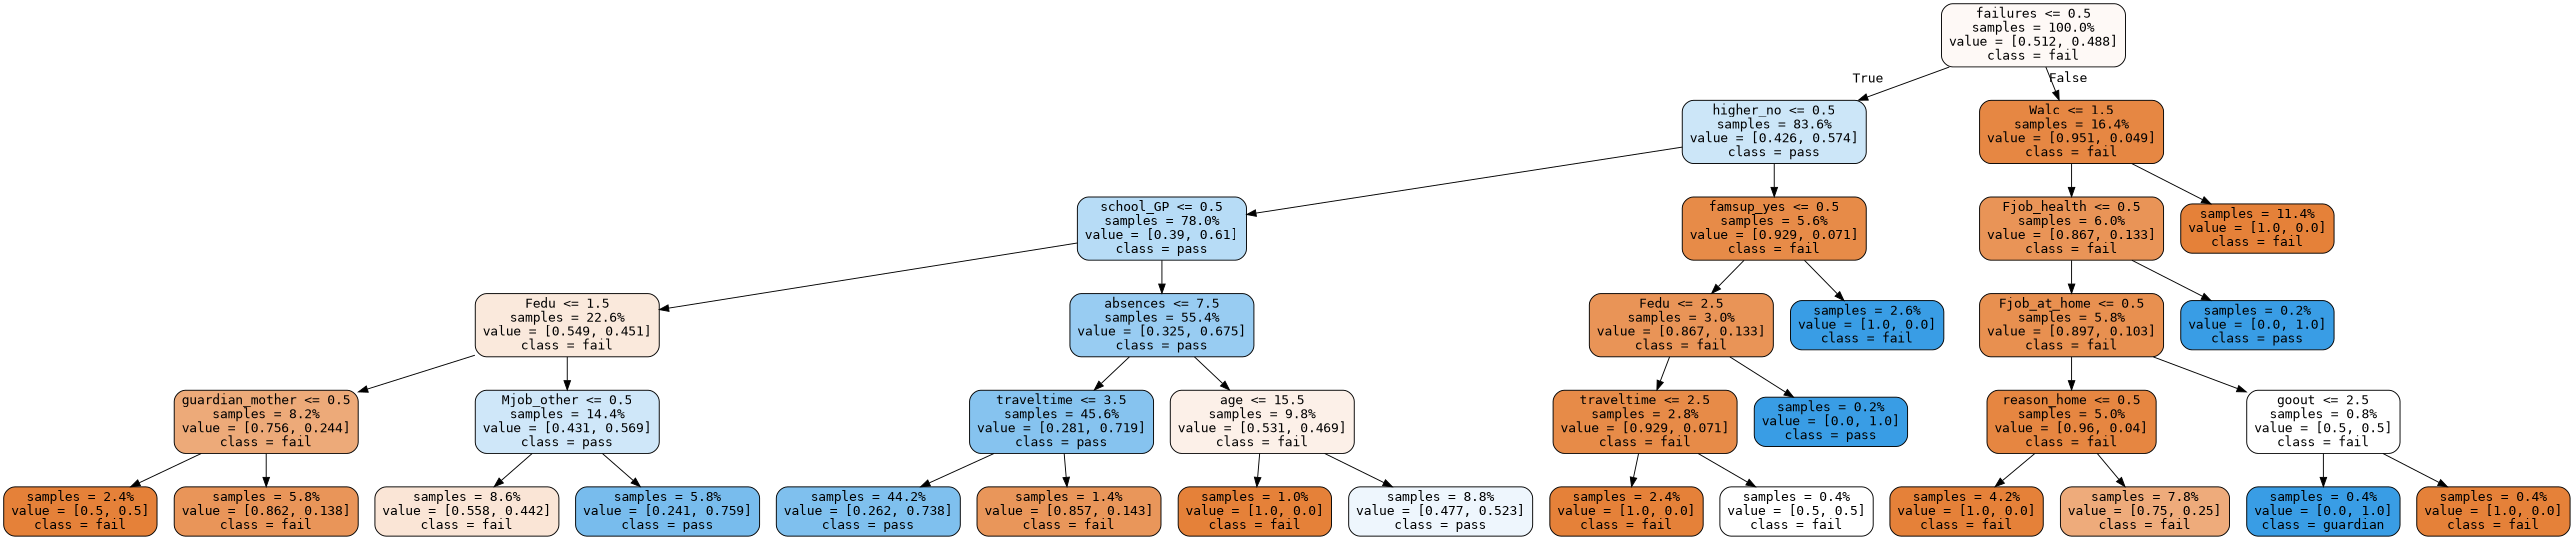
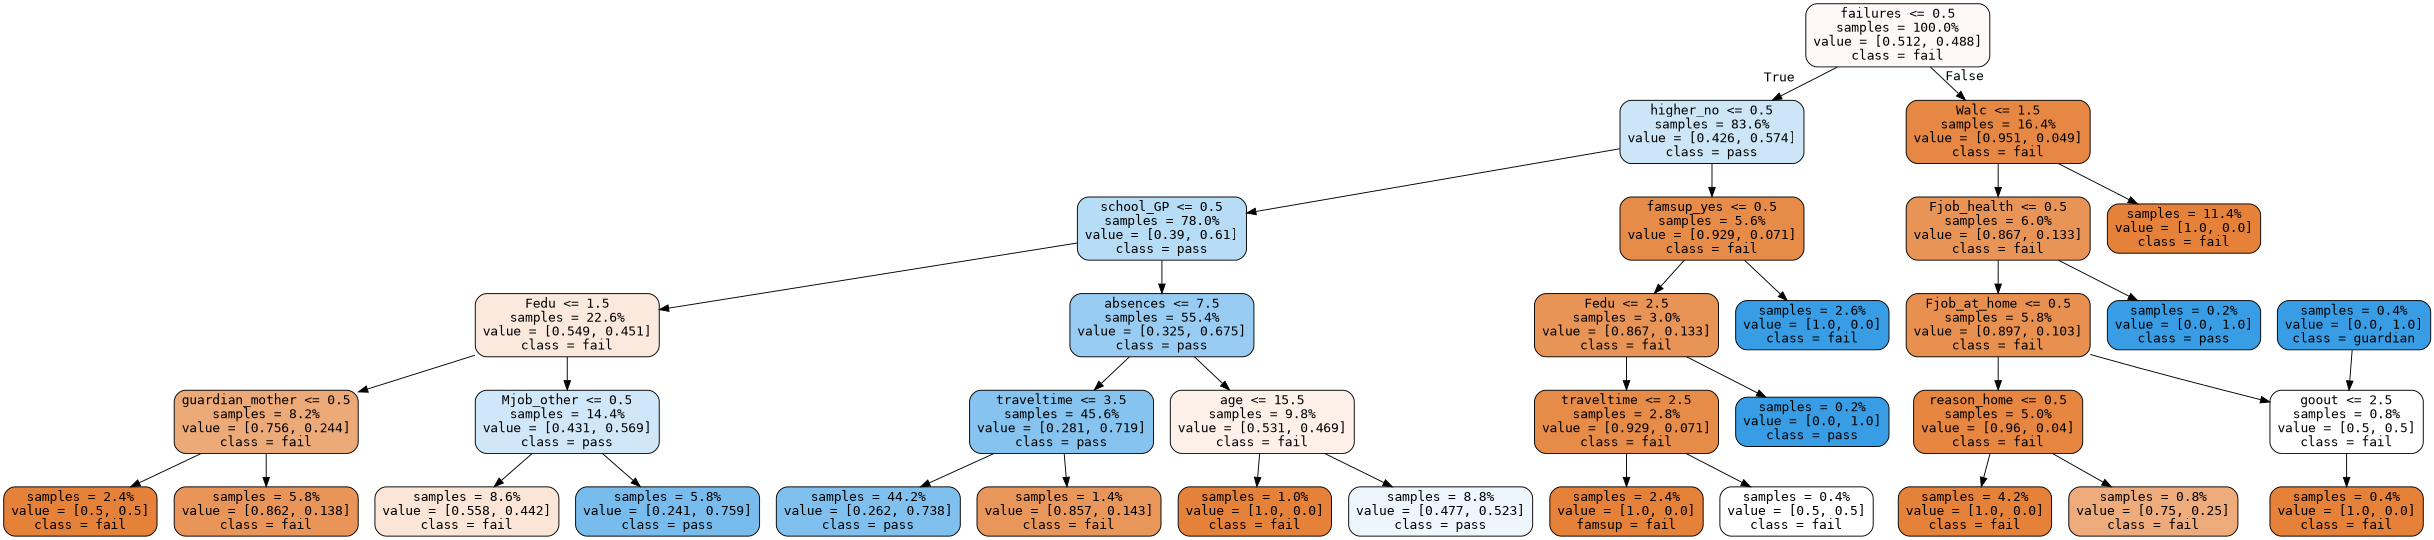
  digraph {
    fontname="DejaVu Sans Mono"
    node [color=black fillcolor="#e58139" fontname="DejaVu Sans Mono" shape=box style="filled, rounded"]
    edge [fontname="DejaVu Sans Mono"]
    n1 [fillcolor="#fef9f6" label="failures <= 0.5\nsamples = 100.0%\nvalue = [0.512, 0.488]\nclass = fail"]
    n2 [fillcolor="#cce6f8" label="higher_no <= 0.5\nsamples = 83.6%\nvalue = [0.426, 0.574]\nclass = pass"]
    n3 [fillcolor="#e68743" label="Walc <= 1.5\nsamples = 16.4%\nvalue = [0.951, 0.049]\nclass = fail"]
    n4 [fillcolor="#b7dcf6" label="school_GP <= 0.5\nsamples = 78.0%\nvalue = [0.39, 0.61]\nclass = pass"]
    n5 [fillcolor="#e78b48" label="famsup_yes <= 0.5\nsamples = 5.6%\nvalue = [0.929, 0.071]\nclass = fail"]
    n6 [fillcolor="#e99457" label="Fjob_health <= 0.5\nsamples = 6.0%\nvalue = [0.867, 0.133]\nclass = fail"]
    n7 [label="samples = 11.4%\nvalue = [1.0, 0.0]\nclass = fail"]
    n8 [fillcolor="#fae9dc" label="Fedu <= 1.5\nsamples = 22.6%\nvalue = [0.549, 0.451]\nclass = fail"]
    n9 [fillcolor="#98ccf2" label="absences <= 7.5\nsamples = 55.4%\nvalue = [0.325, 0.675]\nclass = pass"]
    n10 [fillcolor="#e99457" label="Fedu <= 2.5\nsamples = 3.0%\nvalue = [0.867, 0.133]\nclass = fail"]
    n11 [fillcolor="#399de5" label="samples = 2.6%\nvalue = [1.0, 0.0]\nclass = fail"]
    n12 [fillcolor="#edaa79" label="guardian_mother <= 0.5\nsamples = 8.2%\nvalue = [0.756, 0.244]\nclass = fail"]
    n13 [fillcolor="#cfe7f9" label="Mjob_other <= 0.5\nsamples = 14.4%\nvalue = [0.431, 0.569]\nclass = pass"]
    n14 [fillcolor="#86c3ef" label="traveltime <= 3.5\nsamples = 45.6%\nvalue = [0.281, 0.719]\nclass = pass"]
    n15 [fillcolor="#fcf0e8" label="age <= 15.5\nsamples = 9.8%\nvalue = [0.531, 0.469]\nclass = fail"]
    n16 [label="samples = 2.4%\nvalue = [0.5, 0.5]\nclass = fail"]
    n17 [fillcolor="#e99559" label="samples = 5.8%\nvalue = [0.862, 0.138]\nclass = fail"]
    n18 [fillcolor="#fae5d6" label="samples = 8.6%\nvalue = [0.558, 0.442]\nclass = fail"]
    n19 [fillcolor="#78bced" label="samples = 5.8%\nvalue = [0.241, 0.759]\nclass = pass"]
    n20 [fillcolor="#7fc0ee" label="samples = 44.2%\nvalue = [0.262, 0.738]\nclass = pass"]
    n21 [fillcolor="#e9965a" label="samples = 1.4%\nvalue = [0.857, 0.143]\nclass = fail"]
    n22 [label="samples = 1.0%\nvalue = [1.0, 0.0]\nclass = fail"]
    n23 [fillcolor="#eef6fd" label="samples = 8.8%\nvalue = [0.477, 0.523]\nclass = pass"]
    n24 [fillcolor="#e78b48" label="traveltime <= 2.5\nsamples = 2.8%\nvalue = [0.929, 0.071]\nclass = fail"]
    n25 [fillcolor="#399de5" label="samples = 0.2%\nvalue = [0.0, 1.0]\nclass = pass"]
-   n26 [label="samples = 2.4%\nvalue = [1.0, 0.0]\nclass = fail"]
+   n26 [label="samples = 2.4%\nvalue = [1.0, 0.0]\nfamsup = fail"]
    n27 [fillcolor="#ffffff" label="samples = 0.4%\nvalue = [0.5, 0.5]\nclass = fail"]
    n28 [fillcolor="#e89050" label="Fjob_at_home <= 0.5\nsamples = 5.8%\nvalue = [0.897, 0.103]\nclass = fail"]
    n29 [fillcolor="#399de5" label="samples = 0.2%\nvalue = [0.0, 1.0]\nclass = pass"]
    n30 [fillcolor="#e68641" label="reason_home <= 0.5\nsamples = 5.0%\nvalue = [0.96, 0.04]\nclass = fail"]
    n31 [fillcolor="#ffffff" label="goout <= 2.5\nsamples = 0.8%\nvalue = [0.5, 0.5]\nclass = fail"]
    n32 [label="samples = 4.2%\nvalue = [1.0, 0.0]\nclass = fail"]
-   n33 [fillcolor="#eeab7b" label="samples = 7.8%\nvalue = [0.75, 0.25]\nclass = fail"]
+   n33 [fillcolor="#eeab7b" label="samples = 0.8%\nvalue = [0.75, 0.25]\nclass = fail"]
    n34 [fillcolor="#399de5" label="samples = 0.4%\nvalue = [0.0, 1.0]\nclass = guardian"]
    n35 [label="samples = 0.4%\nvalue = [1.0, 0.0]\nclass = fail"]
    n1 -> n2 [headlabel=True labelangle=45 labeldistance=2.5]
    n1 -> n3 [headlabel=False labelangle=-45 labeldistance=2.5]
    n2 -> n4
    n2 -> n5
    n3 -> n6
    n3 -> n7
    n4 -> n8
    n4 -> n9
    n5 -> n10
    n5 -> n11
    n6 -> n28
    n6 -> n29
    n8 -> n12
    n8 -> n13
    n9 -> n14
    n9 -> n15
    n10 -> n24
    n10 -> n25
    n12 -> n16
    n12 -> n17
    n13 -> n18
    n13 -> n19
    n14 -> n20
    n14 -> n21
    n15 -> n22
    n15 -> n23
    n24 -> n26
    n24 -> n27
    n28 -> n30
    n28 -> n31
    n30 -> n32
    n30 -> n33
-   n31 -> n34
+   n34 -> n31
    n31 -> n35
  }
